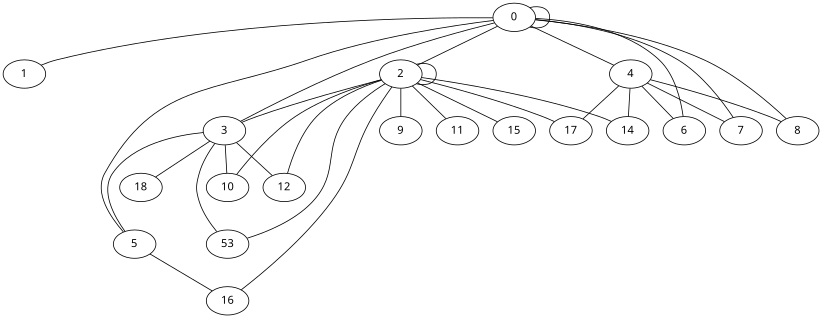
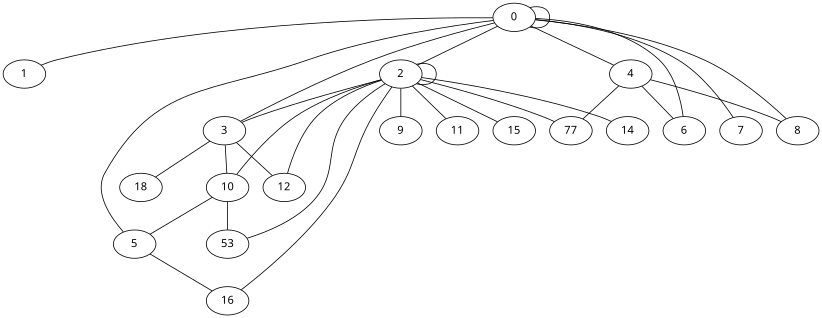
  graph {
    fontname="Noto Sans"
    node [fontname="Noto Sans"]
    edge [fontname="Noto Sans"]
    0
    1
    2
    3
    4
    5
    6
    7
    8
    9
    10
    11
    12
    n14 [label=53]
    14
    15
    16
-   17
+   17 [label=77]
    18
    0 -- 0
    0 -- 1
    0 -- 2
    0 -- 3
    0 -- 4
    0 -- 5
    0 -- 6
    0 -- 7
    0 -- 8
    2 -- 2
    2 -- 3
    2 -- 9
    2 -- 10
    2 -- 11
    2 -- 12
    2 -- n14
    2 -- 14
    2 -- 15
    2 -- 16
    2 -- 17
-   3 -- 5
+   10 -- 5
    3 -- 10
    3 -- 12
-   3 -- n14
+   10 -- n14
    3 -- 18
    4 -- 6
-   4 -- 7
    4 -- 8
-   4 -- 14
    4 -- 17
    5 -- 16
  }
